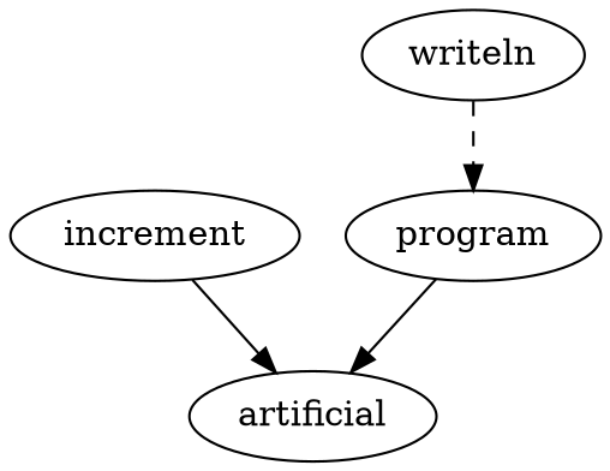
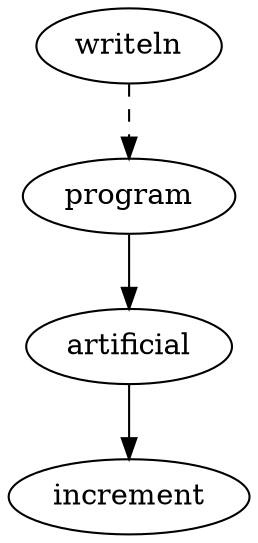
  digraph {
    program
    artificial
    increment
    writeln
    program -> artificial
-   increment -> artificial
+   artificial -> increment
    writeln -> program [style=dashed]
  }
